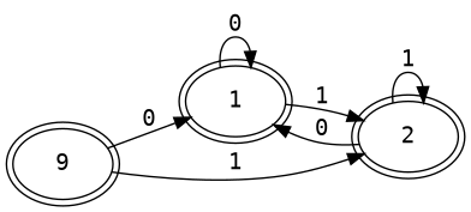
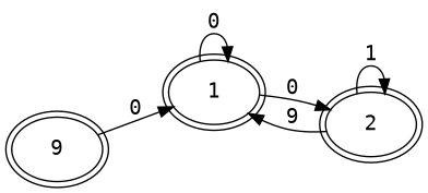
  digraph {
    fontname="DejaVu Sans Mono"
    ordering=out
    rankdir=LR
    node [fontname="DejaVu Sans Mono" peripheries=2]
    edge [fontname="DejaVu Sans Mono"]
    n1 [label=9]
    n2 [label=1]
    n3 [label=2]
    n1 -> n2 [label=0]
-   n1 -> n3 [label=1]
    n2 -> n2 [label=0]
-   n2 -> n3 [label=1]
-   n3 -> n2 [label=0]
+   n2 -> n3 [label=0]
+   n3 -> n2 [label=9]
    n3 -> n3 [label=1]
  }
